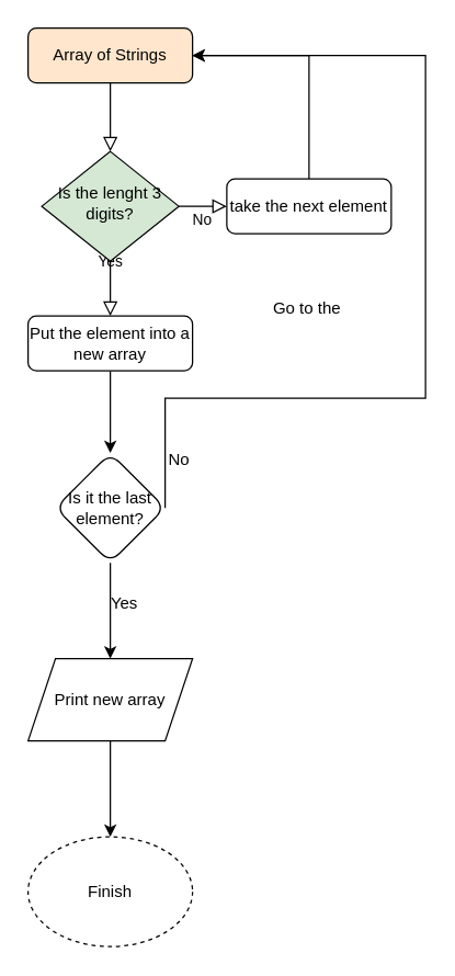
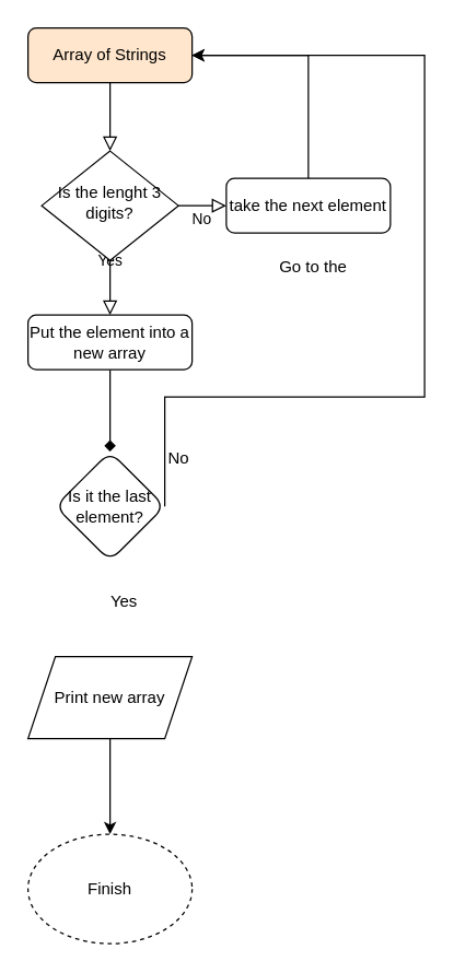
  <mxCell id="0" />
  <mxCell id="1" parent="0" />
  <mxCell id="2" value="" style="rounded=0;html=1;jettySize=auto;orthogonalLoop=1;fontSize=11;endArrow=block;endFill=0;endSize=8;strokeWidth=1;shadow=0;labelBackgroundColor=none;edgeStyle=orthogonalEdgeStyle;" parent="1" source="3" target="6" edge="1"><mxGeometry relative="1" as="geometry" /></mxCell>
  <mxCell id="3" value="Array of Strings" style="rounded=1;whiteSpace=wrap;html=1;fontSize=12;glass=0;strokeWidth=1;shadow=0;fillColor=#ffe6cc;" parent="1" vertex="1"><mxGeometry x="20" y="20" width="120" height="40" as="geometry" /></mxCell>
  <mxCell id="4" value="Yes" style="rounded=0;html=1;jettySize=auto;orthogonalLoop=1;fontSize=11;endArrow=block;endFill=0;endSize=8;strokeWidth=1;shadow=0;labelBackgroundColor=none;edgeStyle=orthogonalEdgeStyle;" parent="1" source="6" edge="1"><mxGeometry y="20" relative="1" as="geometry"><mxPoint as="offset" /><mxPoint x="80" y="230" as="targetPoint" /></mxGeometry></mxCell>
  <mxCell id="5" value="No" style="edgeStyle=orthogonalEdgeStyle;rounded=0;html=1;jettySize=auto;orthogonalLoop=1;fontSize=11;endArrow=block;endFill=0;endSize=8;strokeWidth=1;shadow=0;labelBackgroundColor=none;" parent="1" source="6" target="8" edge="1"><mxGeometry y="10" relative="1" as="geometry"><mxPoint as="offset" /></mxGeometry></mxCell>
- <mxCell id="6" value="Is the lenght 3 digits?" style="rhombus;whiteSpace=wrap;html=1;shadow=0;fontFamily=Helvetica;fontSize=12;align=center;strokeWidth=1;spacing=6;spacingTop=-4;fillColor=#d5e8d4;" parent="1" vertex="1"><mxGeometry x="30" y="110" width="100" height="80" as="geometry" /></mxCell>
+ <mxCell id="6" value="Is the lenght 3 digits?" style="rhombus;whiteSpace=wrap;html=1;shadow=0;fontFamily=Helvetica;fontSize=12;align=center;strokeWidth=1;spacing=6;spacingTop=-4;" parent="1" vertex="1"><mxGeometry x="30" y="110" width="100" height="80" as="geometry" /></mxCell>
  <mxCell id="7" style="edgeStyle=orthogonalEdgeStyle;rounded=0;orthogonalLoop=1;jettySize=auto;html=1;exitX=0.5;exitY=0;exitDx=0;exitDy=0;entryX=1;entryY=0.5;entryDx=0;entryDy=0;" edge="1" parent="1" source="8" target="3"><mxGeometry relative="1" as="geometry"><mxPoint x="240" y="30" as="targetPoint" /></mxGeometry></mxCell>
  <mxCell id="8" value="take the next element" style="rounded=1;whiteSpace=wrap;html=1;fontSize=12;glass=0;strokeWidth=1;shadow=0;" parent="1" vertex="1"><mxGeometry x="165" y="130" width="120" height="40" as="geometry" /></mxCell>
- <mxCell id="9" value="" style="edgeStyle=orthogonalEdgeStyle;rounded=0;orthogonalLoop=1;jettySize=auto;html=1;" edge="1" parent="1" source="10" target="16"><mxGeometry relative="1" as="geometry" /></mxCell>
+ <mxCell id="9" value="" style="edgeStyle=orthogonalEdgeStyle;rounded=0;orthogonalLoop=1;jettySize=auto;html=1;endArrow=diamond;" edge="1" parent="1" source="10" target="16"><mxGeometry relative="1" as="geometry" /></mxCell>
  <mxCell id="10" value="Put the element into a new array" style="rounded=1;whiteSpace=wrap;html=1;fontSize=12;glass=0;strokeWidth=1;shadow=0;" parent="1" vertex="1"><mxGeometry x="20" y="230" width="120" height="40" as="geometry" /></mxCell>
  <mxCell id="11" value="" style="edgeStyle=orthogonalEdgeStyle;rounded=0;orthogonalLoop=1;jettySize=auto;html=1;" edge="1" parent="1" source="12" target="19"><mxGeometry relative="1" as="geometry" /></mxCell>
  <mxCell id="12" value="Print new array" style="shape=parallelogram;perimeter=parallelogramPerimeter;whiteSpace=wrap;html=1;fixedSize=1;" vertex="1" parent="1"><mxGeometry x="20" y="480" width="120" height="60" as="geometry" /></mxCell>
- <mxCell id="13" value="Go to the&amp;nbsp;" style="text;html=1;align=center;verticalAlign=middle;resizable=0;points=[];autosize=1;strokeColor=none;fillColor=none;" vertex="1" parent="1"><mxGeometry x="185" y="210" width="80" height="30" as="geometry" /></mxCell>
- <mxCell id="14" style="edgeStyle=orthogonalEdgeStyle;rounded=0;orthogonalLoop=1;jettySize=auto;html=1;exitX=0.5;exitY=1;exitDx=0;exitDy=0;entryX=0.5;entryY=0;entryDx=0;entryDy=0;" edge="1" parent="1" source="16" target="12"><mxGeometry relative="1" as="geometry" /></mxCell>
+ <mxCell id="13" value="Go to the&amp;nbsp;" style="text;html=1;align=center;verticalAlign=middle;resizable=0;points=[];autosize=1;strokeColor=none;fillColor=none;" vertex="1" parent="1"><mxGeometry x="190" y="180" width="80" height="30" as="geometry" /></mxCell>
  <mxCell id="15" style="edgeStyle=orthogonalEdgeStyle;rounded=0;orthogonalLoop=1;jettySize=auto;html=1;exitX=1;exitY=0.5;exitDx=0;exitDy=0;" edge="1" parent="1" source="16" target="3"><mxGeometry relative="1" as="geometry"><mxPoint x="340" y="40" as="targetPoint" /><Array as="points"><mxPoint x="120" y="290" /><mxPoint x="310" y="290" /><mxPoint x="310" y="40" /></Array></mxGeometry></mxCell>
  <mxCell id="16" value="Is it the last element?" style="rhombus;whiteSpace=wrap;html=1;rounded=1;glass=0;strokeWidth=1;shadow=0;" vertex="1" parent="1"><mxGeometry x="40" y="330" width="80" height="80" as="geometry" /></mxCell>
  <mxCell id="17" value="Yes" style="text;html=1;align=center;verticalAlign=middle;resizable=0;points=[];autosize=1;strokeColor=none;fillColor=none;" vertex="1" parent="1"><mxGeometry x="70" y="425" width="40" height="30" as="geometry" /></mxCell>
  <mxCell id="18" value="No" style="text;html=1;align=center;verticalAlign=middle;resizable=0;points=[];autosize=1;strokeColor=none;fillColor=none;" vertex="1" parent="1"><mxGeometry x="110" y="320" width="40" height="30" as="geometry" /></mxCell>
  <mxCell id="19" value="Finish" style="ellipse;whiteSpace=wrap;html=1;dashed=1;" vertex="1" parent="1"><mxGeometry x="20" y="610" width="120" height="80" as="geometry" /></mxCell>
